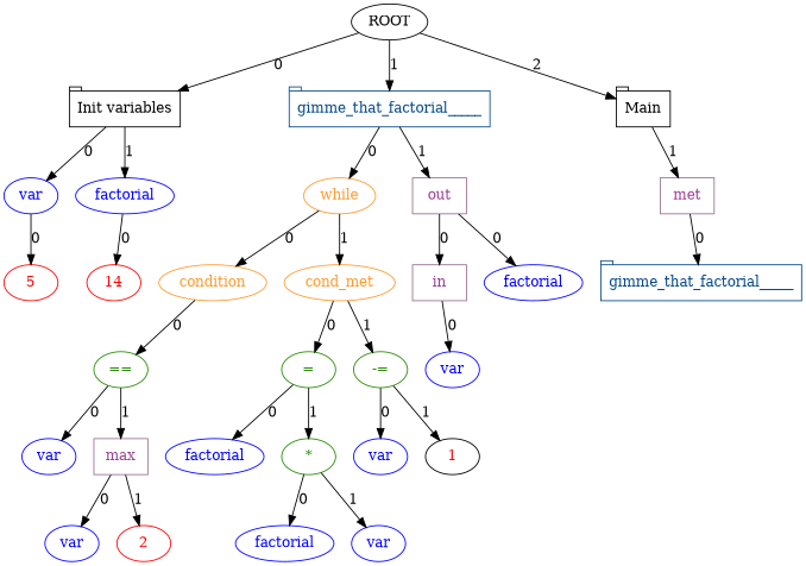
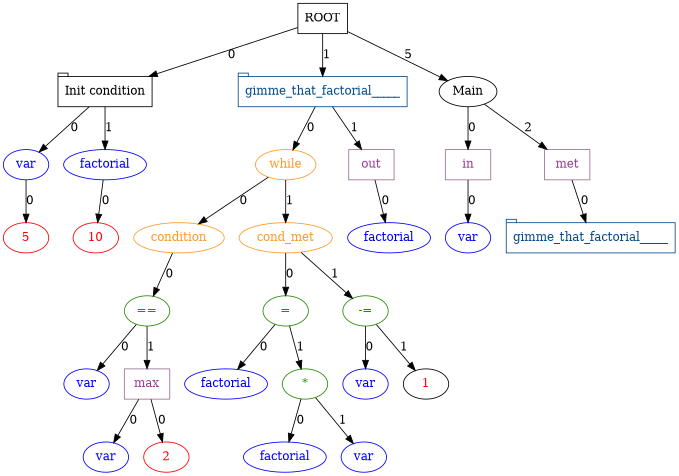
  digraph {
    node [color=blue fillcolor=white fontcolor=blue shape=ellipse style=solid weight=1]
    edge [color=black style=solid weight=1]
-   n1 [color=black fontcolor=black label=ROOT]
-   n2 [color=black fontcolor=black label="Init variables" shape=tab]
+   n1 [color=black fontcolor=black label=ROOT shape=box]
+   n2 [color=black fontcolor=black label="Init condition" shape=tab]
    n3 [color="#084B8A" fontcolor="#084B8A" label=gimme_that_factorial_____ shape=tab]
-   n4 [color=black fontcolor=black label=Main shape=tab]
+   n4 [color=black fontcolor=black label=Main]
    n5 [label=var]
    n6 [label=factorial]
    n7 [color="#FE9A2E" fontcolor="#FE9A2E" label=while]
    n8 [color="#9A7195" fontcolor="#9A4195" label=out shape=box]
    n9 [color="#9A7195" fontcolor="#9A4195" label=in shape=box]
    n10 [color="#9A7195" fontcolor="#9A4195" label=met shape=box]
    n11 [color=red fontcolor=red label=5]
-   n12 [color=red fontcolor=red label=14]
+   n12 [color=red fontcolor=red label=10]
    n13 [color="#FE9A2E" fontcolor="#FE9A2E" label=condition]
    n14 [color="#FE9A2E" fontcolor="#FE9A2E" label=cond_met]
    n15 [label=factorial]
    n16 [color="#298A08" fontcolor="#298A08" label="=="]
    n17 [color="#298A08" fontcolor="#298A08" label="="]
    n18 [color="#298A08" fontcolor="#298A08" label="-="]
    n19 [label=var]
    n20 [color="#9A7195" fontcolor="#9A4195" label=max shape=box]
    n21 [label=var]
    n22 [color=red fontcolor=red label=2]
    n23 [label=factorial]
    n24 [color="#298A08" fontcolor="#298A08" label="*"]
    n25 [label=var]
    n26 [color=black fontcolor=red label=1]
    n27 [label=factorial]
    n28 [label=var]
    n29 [label=var]
    n30 [color="#084B8A" fontcolor="#084B8A" label=gimme_that_factorial_____ shape=tab]
    n1 -> n2 [label=0]
    n1 -> n3 [label=1]
-   n1 -> n4 [label=2]
+   n1 -> n4 [label=5]
    n2 -> n5 [label=0]
    n2 -> n6 [label=1]
    n3 -> n7 [label=0]
    n3 -> n8 [label=1]
-   n8 -> n9 [label=0]
-   n4 -> n10 [label=1]
+   n4 -> n9 [label=0]
+   n4 -> n10 [label=2]
    n5 -> n11 [label=0]
    n6 -> n12 [label=0]
    n7 -> n13 [label=0]
    n7 -> n14 [label=1]
    n8 -> n15 [label=0]
    n9 -> n29 [label=0]
    n10 -> n30 [label=0]
    n13 -> n16 [label=0]
    n14 -> n17 [label=0]
    n14 -> n18 [label=1]
    n16 -> n19 [label=0]
    n16 -> n20 [label=1]
    n17 -> n23 [label=0]
    n17 -> n24 [label=1]
    n18 -> n25 [label=0]
    n18 -> n26 [label=1]
    n20 -> n21 [label=0]
-   n20 -> n22 [label=1]
+   n20 -> n22 [label=0]
    n24 -> n27 [label=0]
    n24 -> n28 [label=1]
  }
